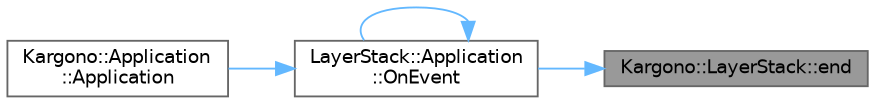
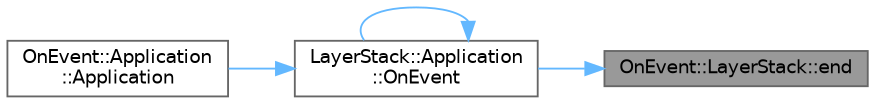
  digraph {
    rankdir=RL
    node [color=grey40 fillcolor=white fontname=Helvetica fontsize=10 shape=box style=filled]
    edge [color=steelblue1 dir=back fontname=Helvetica fontsize=10 labelfontname=Helvetica labelfontsize=10 style=solid]
-   n1 [color=gray40 fillcolor=grey60 fontcolor=black height=0.2 label="Kargono::LayerStack::end" width=0.4]
+   n1 [color=gray40 fillcolor=grey60 fontcolor=black height=0.2 label="OnEvent::LayerStack::end" width=0.4]
    n2 [height=0.2 label="LayerStack::Application\l::OnEvent" width=0.4]
-   n3 [height=0.2 label="Kargono::Application\l::Application" width=0.4]
+   n3 [height=0.2 label="OnEvent::Application\l::Application" width=0.4]
    n1 -> n2
    n2 -> n2
    n2 -> n3
  }
